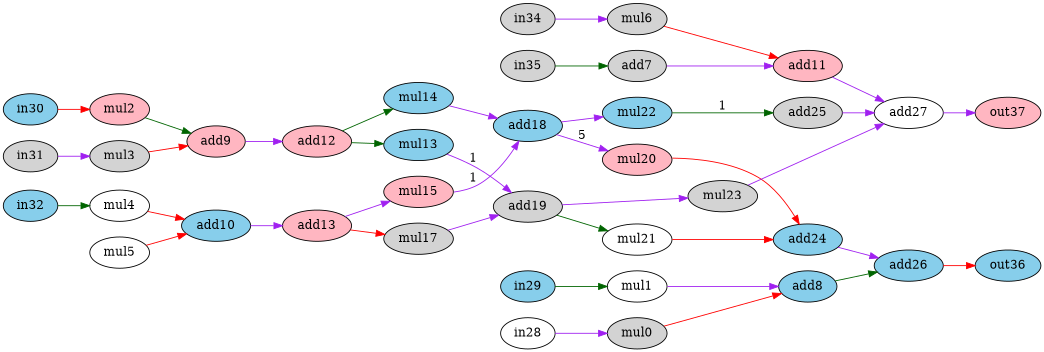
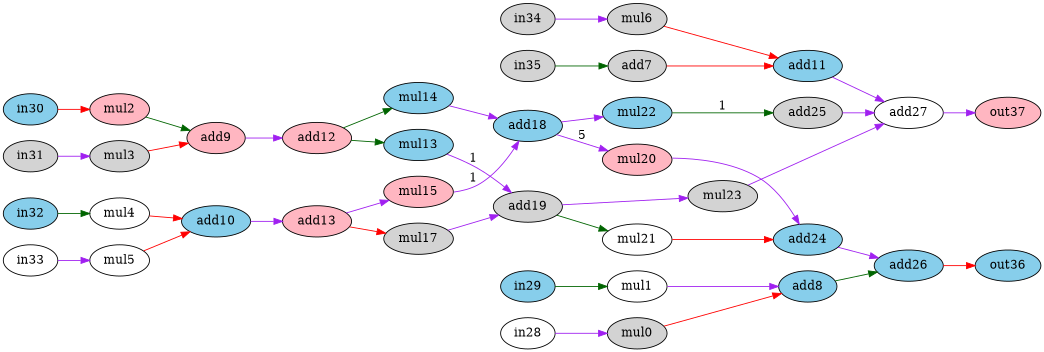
  strict digraph {
    rankdir=LR
    node [alap=6 asap=1 fillcolor=skyblue op=muli style=filled]
    edge [color=purple port=0 w=0]
    n1 [fillcolor=lightgrey label=mul0 value=2]
    n2 [alap=7 asap=2 label=add8 op=add]
    n3 [alap=8 asap=8 label=add26 op=add]
    n4 [fillcolor=white label=mul1 value=2]
    n5 [alap=1 fillcolor=lightpink label=mul2 value=2]
    n6 [alap=2 asap=2 fillcolor=lightpink label=add9 op=add]
    n7 [alap=3 asap=3 fillcolor=lightpink label=add12 op=addi value=2]
    n8 [alap=1 fillcolor=lightgrey label=mul3 value=2]
    n9 [alap=1 fillcolor=white label=mul4 value=2]
    n10 [alap=2 asap=2 label=add10 op=add]
    n11 [alap=3 asap=3 fillcolor=lightpink label=add13 op=addi value=2]
    n12 [alap=1 fillcolor=white label=mul5 value=2]
    n13 [fillcolor=lightgrey label=mul6 value=2]
-   n14 [alap=7 asap=2 fillcolor=lightpink label=add11 op=add]
+   n14 [alap=7 asap=2 label=add11 op=add]
    n15 [alap=8 asap=8 fillcolor=white label=add27 op=add]
    n16 [fillcolor=lightgrey label=add7 value=2]
    n17 [alap=9 asap=9 label=out36 op=out]
    n18 [alap=4 asap=4 label=mul14 value=2]
    n19 [alap=4 asap=4 label=mul13 value=2]
    n20 [alap=4 asap=4 fillcolor=lightpink label=mul15 value=2]
    n21 [alap=4 asap=4 fillcolor=lightgrey label=mul17 value=2]
    n22 [alap=9 asap=9 fillcolor=lightpink label=out37 op=out]
    n23 [alap=5 asap=5 label=add18 op=add]
    n24 [alap=5 asap=5 fillcolor=lightgrey label=add19 op=add]
    n25 [asap=6 fillcolor=lightpink label=mul20 value=2]
    n26 [asap=6 label=mul22 value=2]
    n27 [asap=6 fillcolor=white label=mul21 value=2]
    n28 [asap=6 fillcolor=lightgrey label=mul23 value=2]
    n29 [alap=7 asap=7 label=add24 op=add]
    n30 [alap=7 asap=7 fillcolor=lightgrey label=add25 op=add]
    n31 [alap=5 asap=0 fillcolor=white label=in28 op=in]
    n32 [alap=5 asap=0 label=in29 op=in]
    n33 [alap=0 asap=0 label=in30 op=in]
    n34 [alap=0 asap=0 fillcolor=lightgrey label=in31 op=in]
    n35 [alap=0 asap=0 label=in32 op=in]
+   n36 [alap=0 asap=0 fillcolor=white label=in33 op=in]
    n37 [alap=5 asap=0 fillcolor=lightgrey label=in34 op=in]
    n38 [alap=5 asap=0 fillcolor=lightgrey label=in35 op=in]
    n1 -> n2 [color=red]
    n2 -> n3 [color=darkgreen]
    n3 -> n17 [color=red]
    n4 -> n2 [port=1]
    n5 -> n6 [color=darkgreen]
    n6 -> n7
    n7 -> n18 [color=darkgreen]
    n7 -> n19 [color=darkgreen]
    n8 -> n6 [color=red port=1]
    n9 -> n10 [color=red]
    n10 -> n11
    n11 -> n20
    n11 -> n21 [color=red]
    n12 -> n10 [color=red port=1]
    n13 -> n14 [color=red]
    n14 -> n15
    n15 -> n22
-   n16 -> n14 [port=1]
+   n16 -> n14 [color=red port=1]
    n18 -> n23
    n19 -> n24 [label=1 w=1]
    n20 -> n23 [label=1 port=1 w=1]
    n21 -> n24 [port=1]
    n23 -> n25 [label=5 w=1]
    n23 -> n26
    n24 -> n27 [color=darkgreen]
    n24 -> n28
-   n25 -> n29 [color=red]
+   n25 -> n29
    n26 -> n30 [color=darkgreen label=1 w=1]
    n27 -> n29 [color=red port=1]
    n28 -> n15 [port=1]
    n29 -> n3 [port=1]
    n30 -> n15 [port=1]
    n31 -> n1
    n32 -> n4 [color=darkgreen]
    n33 -> n5 [color=red]
    n34 -> n8
    n35 -> n9 [color=darkgreen]
+   n36 -> n12
    n37 -> n13
    n38 -> n16 [color=darkgreen]
  }
